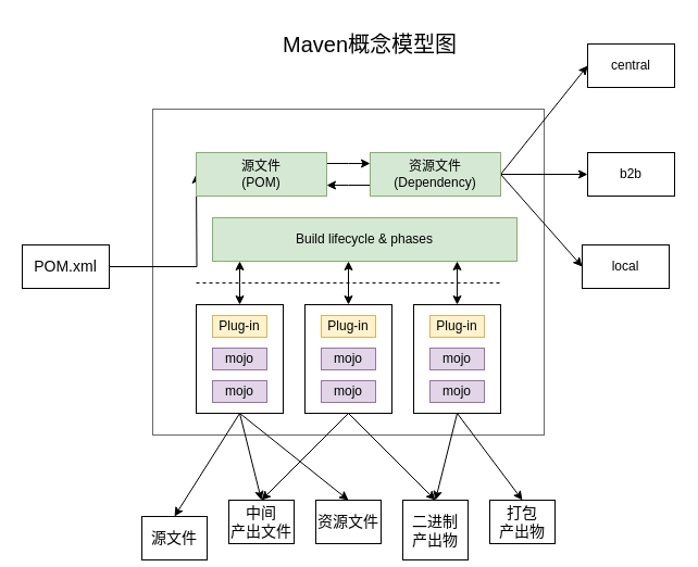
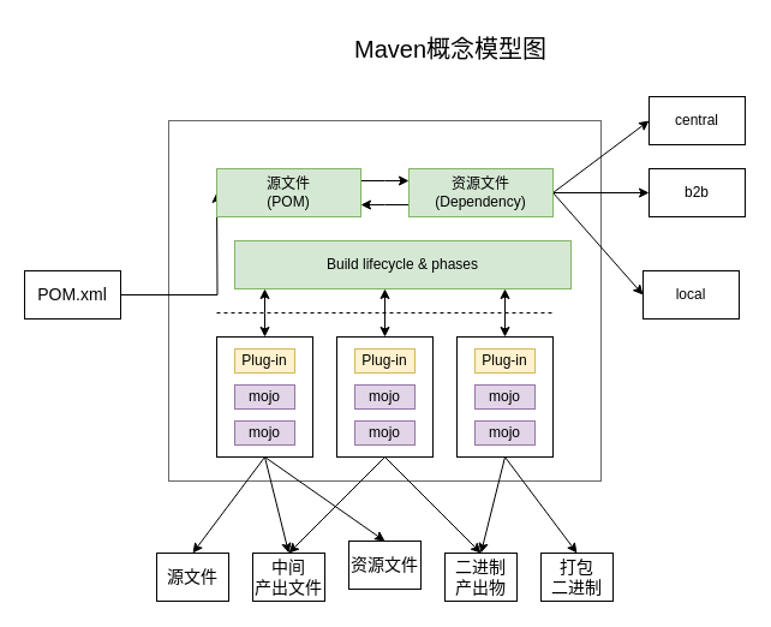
  <mxCell id="0" />
  <mxCell id="1" parent="0" />
- <mxCell id="2" value="Maven概念模型图" style="text;html=1;align=center;verticalAlign=middle;whiteSpace=wrap;rounded=0;fontSize=20;" vertex="1" parent="1"><mxGeometry x="220" y="20" width="240" height="40" as="geometry" /></mxCell>
+ <mxCell id="2" value="Maven概念模型图" style="text;html=1;align=center;verticalAlign=middle;whiteSpace=wrap;rounded=0;fontSize=20;" vertex="1" parent="1"><mxGeometry x="255" y="20" width="240" height="40" as="geometry" /></mxCell>
  <mxCell id="3" value="" style="rounded=0;whiteSpace=wrap;html=1;fillColor=none;fontColor=#333333;strokeColor=#666666;movable=0;resizable=0;rotatable=0;deletable=0;editable=0;locked=1;connectable=0;" vertex="1" parent="1"><mxGeometry x="140" y="100" width="360" height="300" as="geometry" /></mxCell>
  <mxCell id="4" style="edgeStyle=orthogonalEdgeStyle;rounded=0;orthogonalLoop=1;jettySize=auto;html=1;exitX=1;exitY=0.5;exitDx=0;exitDy=0;" edge="1" parent="1" source="5"><mxGeometry relative="1" as="geometry"><mxPoint x="180" y="159.857" as="targetPoint" /></mxGeometry></mxCell>
  <mxCell id="5" value="&lt;font style=&quot;font-size: 14px;&quot;&gt;POM.xml&lt;/font&gt;" style="rounded=0;whiteSpace=wrap;html=1;" vertex="1" parent="1"><mxGeometry x="20" y="225" width="80" height="40" as="geometry" /></mxCell>
  <mxCell id="6" style="edgeStyle=orthogonalEdgeStyle;rounded=0;orthogonalLoop=1;jettySize=auto;html=1;exitX=1;exitY=0.25;exitDx=0;exitDy=0;" edge="1" parent="1" source="7"><mxGeometry relative="1" as="geometry"><mxPoint x="340" y="150.067" as="targetPoint" /></mxGeometry></mxCell>
  <mxCell id="7" value="源文件&lt;div&gt;(POM)&lt;/div&gt;" style="rounded=0;whiteSpace=wrap;html=1;fillColor=#d5e8d4;strokeColor=#82b366;" vertex="1" parent="1"><mxGeometry x="180" y="140" width="120" height="40" as="geometry" /></mxCell>
  <mxCell id="8" style="rounded=0;orthogonalLoop=1;jettySize=auto;html=1;exitX=1;exitY=0.5;exitDx=0;exitDy=0;entryX=0;entryY=0.5;entryDx=0;entryDy=0;" edge="1" parent="1" source="12" target="13"><mxGeometry relative="1" as="geometry" /></mxCell>
  <mxCell id="9" style="rounded=0;orthogonalLoop=1;jettySize=auto;html=1;exitX=1;exitY=0.5;exitDx=0;exitDy=0;entryX=0;entryY=0.5;entryDx=0;entryDy=0;" edge="1" parent="1" source="12" target="14"><mxGeometry relative="1" as="geometry" /></mxCell>
  <mxCell id="10" style="rounded=0;orthogonalLoop=1;jettySize=auto;html=1;exitX=1;exitY=0.5;exitDx=0;exitDy=0;entryX=0;entryY=0.5;entryDx=0;entryDy=0;" edge="1" parent="1" source="12" target="15"><mxGeometry relative="1" as="geometry" /></mxCell>
  <mxCell id="11" style="edgeStyle=orthogonalEdgeStyle;rounded=0;orthogonalLoop=1;jettySize=auto;html=1;exitX=0;exitY=0.75;exitDx=0;exitDy=0;" edge="1" parent="1" source="12"><mxGeometry relative="1" as="geometry"><mxPoint x="300" y="170.067" as="targetPoint" /></mxGeometry></mxCell>
  <mxCell id="12" value="资源文件&lt;div&gt;(Dependency)&lt;/div&gt;" style="rounded=0;whiteSpace=wrap;html=1;fillColor=#d5e8d4;strokeColor=#82b366;" vertex="1" parent="1"><mxGeometry x="340" y="140" width="120" height="40" as="geometry" /></mxCell>
- <mxCell id="13" value="central" style="rounded=0;whiteSpace=wrap;html=1;" vertex="1" parent="1"><mxGeometry x="540" y="40" width="80" height="40" as="geometry" /></mxCell>
+ <mxCell id="13" value="central" style="rounded=0;whiteSpace=wrap;html=1;" vertex="1" parent="1"><mxGeometry x="540" y="80" width="80" height="40" as="geometry" /></mxCell>
  <mxCell id="14" value="b2b" style="rounded=0;whiteSpace=wrap;html=1;" vertex="1" parent="1"><mxGeometry x="540" y="140" width="80" height="40" as="geometry" /></mxCell>
  <mxCell id="15" value="local" style="rounded=0;whiteSpace=wrap;html=1;" vertex="1" parent="1"><mxGeometry x="535" y="225" width="80" height="40" as="geometry" /></mxCell>
  <mxCell id="16" value="Build lifecycle &amp;amp; phases" style="rounded=0;whiteSpace=wrap;html=1;fillColor=#d5e8d4;strokeColor=#82b366;" vertex="1" parent="1"><mxGeometry x="195" y="200" width="280" height="40" as="geometry" /></mxCell>
  <mxCell id="17" value="" style="endArrow=none;dashed=1;html=1;rounded=0;" edge="1" parent="1"><mxGeometry width="50" height="50" relative="1" as="geometry"><mxPoint x="180" y="260" as="sourcePoint" /><mxPoint x="460" y="260" as="targetPoint" /></mxGeometry></mxCell>
  <mxCell id="18" value="" style="group" vertex="1" connectable="0" parent="1"><mxGeometry x="180" y="280" width="80" height="100" as="geometry" /></mxCell>
  <mxCell id="19" style="edgeStyle=orthogonalEdgeStyle;rounded=0;orthogonalLoop=1;jettySize=auto;html=1;exitX=0.5;exitY=0;exitDx=0;exitDy=0;startArrow=classic;startFill=1;" edge="1" parent="18" source="20"><mxGeometry relative="1" as="geometry"><mxPoint x="40" y="-40" as="targetPoint" /></mxGeometry></mxCell>
  <mxCell id="20" value="" style="rounded=0;whiteSpace=wrap;html=1;" vertex="1" parent="18"><mxGeometry width="80" height="100" as="geometry" /></mxCell>
  <mxCell id="21" value="Plug-in" style="rounded=0;whiteSpace=wrap;html=1;fillColor=#fff2cc;strokeColor=#d6b656;" vertex="1" parent="18"><mxGeometry x="15" y="10" width="50" height="20" as="geometry" /></mxCell>
  <mxCell id="22" value="mojo" style="rounded=0;whiteSpace=wrap;html=1;fillColor=#e1d5e7;strokeColor=#9673a6;" vertex="1" parent="18"><mxGeometry x="15" y="40" width="50" height="20" as="geometry" /></mxCell>
  <mxCell id="23" value="mojo" style="rounded=0;whiteSpace=wrap;html=1;fillColor=#e1d5e7;strokeColor=#9673a6;" vertex="1" parent="18"><mxGeometry x="15" y="70" width="50" height="20" as="geometry" /></mxCell>
  <mxCell id="24" value="" style="group" vertex="1" connectable="0" parent="1"><mxGeometry x="280" y="280" width="80" height="100" as="geometry" /></mxCell>
  <mxCell id="25" style="rounded=0;orthogonalLoop=1;jettySize=auto;html=1;exitX=0.5;exitY=1;exitDx=0;exitDy=0;" edge="1" parent="24" source="27"><mxGeometry relative="1" as="geometry"><mxPoint x="-40" y="180" as="targetPoint" /></mxGeometry></mxCell>
  <mxCell id="26" style="edgeStyle=orthogonalEdgeStyle;rounded=0;orthogonalLoop=1;jettySize=auto;html=1;exitX=0.5;exitY=0;exitDx=0;exitDy=0;startArrow=classic;startFill=1;" edge="1" parent="24" source="27"><mxGeometry relative="1" as="geometry"><mxPoint x="40" y="-40" as="targetPoint" /></mxGeometry></mxCell>
  <mxCell id="27" value="" style="rounded=0;whiteSpace=wrap;html=1;" vertex="1" parent="24"><mxGeometry width="80" height="100" as="geometry" /></mxCell>
  <mxCell id="28" value="Plug-in" style="rounded=0;whiteSpace=wrap;html=1;fillColor=#fff2cc;strokeColor=#d6b656;" vertex="1" parent="24"><mxGeometry x="15" y="10" width="50" height="20" as="geometry" /></mxCell>
  <mxCell id="29" value="mojo" style="rounded=0;whiteSpace=wrap;html=1;fillColor=#e1d5e7;strokeColor=#9673a6;" vertex="1" parent="24"><mxGeometry x="15" y="40" width="50" height="20" as="geometry" /></mxCell>
  <mxCell id="30" value="mojo" style="rounded=0;whiteSpace=wrap;html=1;fillColor=#e1d5e7;strokeColor=#9673a6;" vertex="1" parent="24"><mxGeometry x="15" y="70" width="50" height="20" as="geometry" /></mxCell>
  <mxCell id="31" value="" style="group" vertex="1" connectable="0" parent="1"><mxGeometry x="380" y="280" width="80" height="100" as="geometry" /></mxCell>
  <mxCell id="32" style="edgeStyle=orthogonalEdgeStyle;rounded=0;orthogonalLoop=1;jettySize=auto;html=1;exitX=0.5;exitY=0;exitDx=0;exitDy=0;startArrow=classic;startFill=1;" edge="1" parent="31" source="33"><mxGeometry relative="1" as="geometry"><mxPoint x="40" y="-40" as="targetPoint" /></mxGeometry></mxCell>
  <mxCell id="33" value="" style="rounded=0;whiteSpace=wrap;html=1;" vertex="1" parent="31"><mxGeometry width="80" height="100" as="geometry" /></mxCell>
  <mxCell id="34" value="Plug-in" style="rounded=0;whiteSpace=wrap;html=1;fillColor=#fff2cc;strokeColor=#d6b656;" vertex="1" parent="31"><mxGeometry x="15" y="10" width="50" height="20" as="geometry" /></mxCell>
  <mxCell id="35" value="mojo" style="rounded=0;whiteSpace=wrap;html=1;fillColor=#e1d5e7;strokeColor=#9673a6;" vertex="1" parent="31"><mxGeometry x="15" y="40" width="50" height="20" as="geometry" /></mxCell>
  <mxCell id="36" value="mojo" style="rounded=0;whiteSpace=wrap;html=1;fillColor=#e1d5e7;strokeColor=#9673a6;" vertex="1" parent="31"><mxGeometry x="15" y="70" width="50" height="20" as="geometry" /></mxCell>
- <mxCell id="37" value="&lt;span style=&quot;font-size: 14px;&quot;&gt;源文件&lt;/span&gt;" style="rounded=0;whiteSpace=wrap;html=1;" vertex="1" parent="1"><mxGeometry x="130" y="475" width="60" height="40" as="geometry" /></mxCell>
+ <mxCell id="37" value="&lt;span style=&quot;font-size: 14px;&quot;&gt;源文件&lt;/span&gt;" style="rounded=0;whiteSpace=wrap;html=1;" vertex="1" parent="1"><mxGeometry x="130" y="460" width="60" height="40" as="geometry" /></mxCell>
  <mxCell id="38" value="&lt;span style=&quot;font-size: 14px;&quot;&gt;中间&lt;/span&gt;&lt;div&gt;&lt;span style=&quot;font-size: 14px;&quot;&gt;产出文件&lt;/span&gt;&lt;/div&gt;" style="rounded=0;whiteSpace=wrap;html=1;" vertex="1" parent="1"><mxGeometry x="210" y="460" width="60" height="40" as="geometry" /></mxCell>
- <mxCell id="39" value="&lt;span style=&quot;font-size: 14px;&quot;&gt;资源文件&lt;/span&gt;" style="rounded=0;whiteSpace=wrap;html=1;" vertex="1" parent="1"><mxGeometry x="290" y="460" width="60" height="40" as="geometry" /></mxCell>
- <mxCell id="40" value="&lt;span style=&quot;font-size: 14px;&quot;&gt;二进制&lt;/span&gt;&lt;div&gt;&lt;span style=&quot;font-size: 14px;&quot;&gt;产出物&lt;/span&gt;&lt;/div&gt;" style="rounded=0;whiteSpace=wrap;html=1;" vertex="1" parent="1"><mxGeometry x="370" y="460" width="60" height="55" as="geometry" /></mxCell>
- <mxCell id="41" value="&lt;span style=&quot;font-size: 14px;&quot;&gt;打包&lt;/span&gt;&lt;div&gt;&lt;span style=&quot;font-size: 14px;&quot;&gt;产出物&lt;/span&gt;&lt;/div&gt;" style="rounded=0;whiteSpace=wrap;html=1;" vertex="1" parent="1"><mxGeometry x="450" y="460" width="60" height="40" as="geometry" /></mxCell>
+ <mxCell id="39" value="&lt;span style=&quot;font-size: 14px;&quot;&gt;资源文件&lt;/span&gt;" style="rounded=0;whiteSpace=wrap;html=1;" vertex="1" parent="1"><mxGeometry x="290" y="450" width="60" height="40" as="geometry" /></mxCell>
+ <mxCell id="40" value="&lt;span style=&quot;font-size: 14px;&quot;&gt;二进制&lt;/span&gt;&lt;div&gt;&lt;span style=&quot;font-size: 14px;&quot;&gt;产出物&lt;/span&gt;&lt;/div&gt;" style="rounded=0;whiteSpace=wrap;html=1;" vertex="1" parent="1"><mxGeometry x="370" y="460" width="60" height="40" as="geometry" /></mxCell>
+ <mxCell id="41" value="&lt;span style=&quot;font-size: 14px;&quot;&gt;打包&lt;/span&gt;&lt;div&gt;&lt;span style=&quot;font-size: 14px;&quot;&gt;二进制&lt;/span&gt;&lt;/div&gt;" style="rounded=0;whiteSpace=wrap;html=1;" vertex="1" parent="1"><mxGeometry x="450" y="460" width="60" height="40" as="geometry" /></mxCell>
  <mxCell id="42" style="rounded=0;orthogonalLoop=1;jettySize=auto;html=1;exitX=0.5;exitY=1;exitDx=0;exitDy=0;entryX=0.5;entryY=0;entryDx=0;entryDy=0;" edge="1" parent="1" source="20" target="37"><mxGeometry relative="1" as="geometry" /></mxCell>
  <mxCell id="43" style="rounded=0;orthogonalLoop=1;jettySize=auto;html=1;exitX=0.5;exitY=1;exitDx=0;exitDy=0;entryX=0.5;entryY=0;entryDx=0;entryDy=0;" edge="1" parent="1" source="20" target="38"><mxGeometry relative="1" as="geometry" /></mxCell>
  <mxCell id="44" style="rounded=0;orthogonalLoop=1;jettySize=auto;html=1;exitX=0.5;exitY=1;exitDx=0;exitDy=0;entryX=0.5;entryY=0;entryDx=0;entryDy=0;" edge="1" parent="1" source="20" target="39"><mxGeometry relative="1" as="geometry" /></mxCell>
  <mxCell id="45" style="rounded=0;orthogonalLoop=1;jettySize=auto;html=1;exitX=0.5;exitY=1;exitDx=0;exitDy=0;entryX=0.5;entryY=0;entryDx=0;entryDy=0;" edge="1" parent="1" source="27" target="40"><mxGeometry relative="1" as="geometry" /></mxCell>
  <mxCell id="46" style="rounded=0;orthogonalLoop=1;jettySize=auto;html=1;exitX=0.5;exitY=1;exitDx=0;exitDy=0;entryX=0.5;entryY=0;entryDx=0;entryDy=0;" edge="1" parent="1" source="33" target="40"><mxGeometry relative="1" as="geometry" /></mxCell>
  <mxCell id="47" style="rounded=0;orthogonalLoop=1;jettySize=auto;html=1;exitX=0.5;exitY=1;exitDx=0;exitDy=0;entryX=0.5;entryY=0;entryDx=0;entryDy=0;" edge="1" parent="1" source="33" target="41"><mxGeometry relative="1" as="geometry" /></mxCell>
